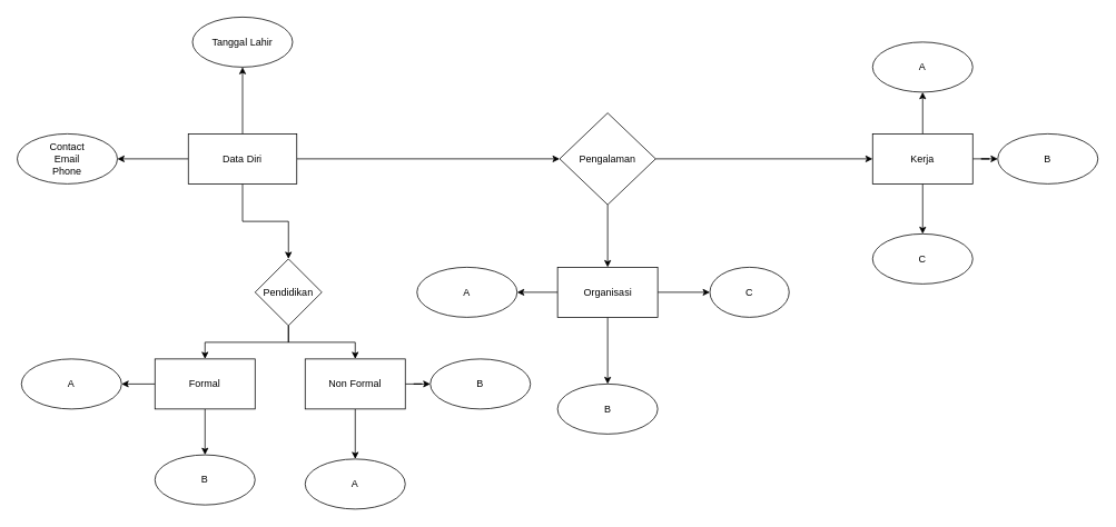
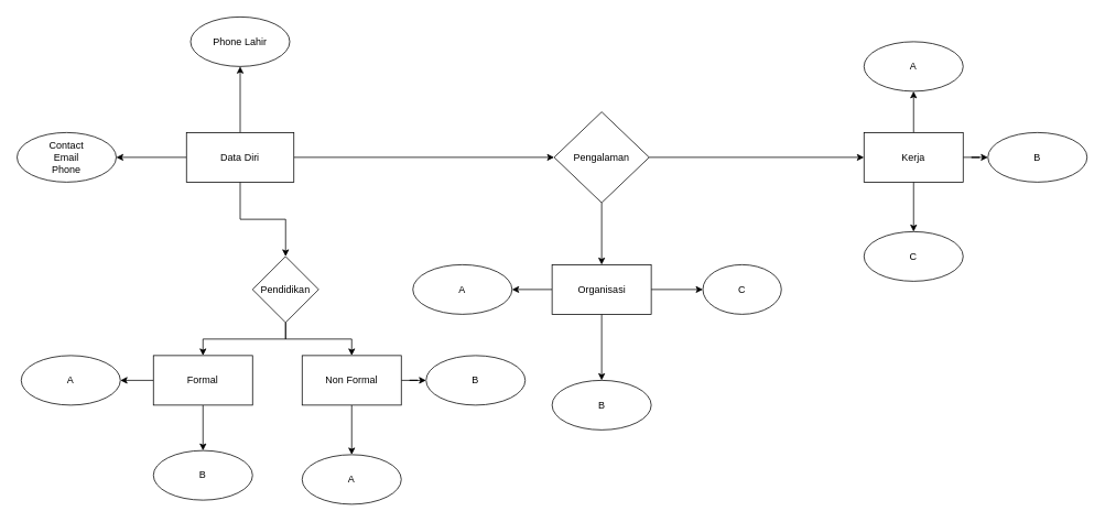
  <mxCell id="0" />
  <mxCell id="1" parent="0" />
  <mxCell id="2" value="" style="edgeStyle=orthogonalEdgeStyle;rounded=0;orthogonalLoop=1;jettySize=auto;html=1;" edge="1" parent="1" source="6" target="9"><mxGeometry relative="1" as="geometry" /></mxCell>
  <mxCell id="3" value="" style="edgeStyle=orthogonalEdgeStyle;rounded=0;orthogonalLoop=1;jettySize=auto;html=1;" edge="1" parent="1" source="6" target="20"><mxGeometry relative="1" as="geometry" /></mxCell>
  <mxCell id="4" value="" style="edgeStyle=orthogonalEdgeStyle;rounded=0;orthogonalLoop=1;jettySize=auto;html=1;" edge="1" parent="1" source="6" target="24"><mxGeometry relative="1" as="geometry" /></mxCell>
  <mxCell id="5" value="" style="edgeStyle=orthogonalEdgeStyle;rounded=0;orthogonalLoop=1;jettySize=auto;html=1;" edge="1" parent="1" source="6" target="28"><mxGeometry relative="1" as="geometry" /></mxCell>
  <mxCell id="6" value="Data Diri" style="rounded=0;whiteSpace=wrap;html=1;" vertex="1" parent="1"><mxGeometry x="225" y="160" width="130" height="60" as="geometry" /></mxCell>
  <mxCell id="7" value="" style="edgeStyle=orthogonalEdgeStyle;rounded=0;orthogonalLoop=1;jettySize=auto;html=1;" edge="1" parent="1" source="9" target="13"><mxGeometry relative="1" as="geometry" /></mxCell>
  <mxCell id="8" value="" style="edgeStyle=orthogonalEdgeStyle;rounded=0;orthogonalLoop=1;jettySize=auto;html=1;" edge="1" parent="1" source="9" target="17"><mxGeometry relative="1" as="geometry" /></mxCell>
  <mxCell id="9" value="Pengalaman" style="rhombus;whiteSpace=wrap;html=1;rounded=0;" vertex="1" parent="1"><mxGeometry x="670" y="135" width="115" height="110" as="geometry" /></mxCell>
  <mxCell id="10" value="" style="edgeStyle=orthogonalEdgeStyle;rounded=0;orthogonalLoop=1;jettySize=auto;html=1;" edge="1" parent="1" source="13" target="21"><mxGeometry relative="1" as="geometry" /></mxCell>
  <mxCell id="11" value="" style="edgeStyle=orthogonalEdgeStyle;rounded=0;orthogonalLoop=1;jettySize=auto;html=1;" edge="1" parent="1" source="13" target="22"><mxGeometry relative="1" as="geometry" /></mxCell>
  <mxCell id="12" value="" style="edgeStyle=orthogonalEdgeStyle;rounded=0;orthogonalLoop=1;jettySize=auto;html=1;" edge="1" parent="1" source="13" target="23"><mxGeometry relative="1" as="geometry" /></mxCell>
  <mxCell id="13" value="Kerja" style="whiteSpace=wrap;html=1;rounded=0;" vertex="1" parent="1"><mxGeometry x="1045" y="160" width="120" height="60" as="geometry" /></mxCell>
  <mxCell id="14" value="" style="edgeStyle=orthogonalEdgeStyle;rounded=0;orthogonalLoop=1;jettySize=auto;html=1;" edge="1" parent="1" source="17" target="18"><mxGeometry relative="1" as="geometry" /></mxCell>
  <mxCell id="15" value="" style="edgeStyle=orthogonalEdgeStyle;rounded=0;orthogonalLoop=1;jettySize=auto;html=1;" edge="1" parent="1" source="17" target="19"><mxGeometry relative="1" as="geometry" /></mxCell>
  <mxCell id="16" value="" style="edgeStyle=orthogonalEdgeStyle;rounded=0;orthogonalLoop=1;jettySize=auto;html=1;" edge="1" parent="1" source="17" target="25"><mxGeometry relative="1" as="geometry"><mxPoint x="570" y="350" as="targetPoint" /></mxGeometry></mxCell>
  <mxCell id="17" value="Organisasi" style="whiteSpace=wrap;html=1;rounded=0;" vertex="1" parent="1"><mxGeometry x="667.5" y="320" width="120" height="60" as="geometry" /></mxCell>
  <mxCell id="18" value="C" style="ellipse;whiteSpace=wrap;html=1;rounded=0;" vertex="1" parent="1"><mxGeometry x="850" y="320" width="95" height="60" as="geometry" /></mxCell>
  <mxCell id="19" value="B" style="ellipse;whiteSpace=wrap;html=1;rounded=0;" vertex="1" parent="1"><mxGeometry x="667.5" y="460" width="120" height="60" as="geometry" /></mxCell>
- <mxCell id="20" value="Tanggal Lahir" style="ellipse;whiteSpace=wrap;html=1;rounded=0;" vertex="1" parent="1"><mxGeometry x="230" y="20" width="120" height="60" as="geometry" /></mxCell>
+ <mxCell id="20" value="Phone Lahir" style="ellipse;whiteSpace=wrap;html=1;rounded=0;" vertex="1" parent="1"><mxGeometry x="230" y="20" width="120" height="60" as="geometry" /></mxCell>
  <mxCell id="21" value="A" style="ellipse;whiteSpace=wrap;html=1;rounded=0;" vertex="1" parent="1"><mxGeometry x="1045" y="50" width="120" height="60" as="geometry" /></mxCell>
  <mxCell id="22" value="B" style="ellipse;whiteSpace=wrap;html=1;rounded=0;" vertex="1" parent="1"><mxGeometry x="1195" y="160" width="120" height="60" as="geometry" /></mxCell>
  <mxCell id="23" value="C" style="ellipse;whiteSpace=wrap;html=1;rounded=0;" vertex="1" parent="1"><mxGeometry x="1045" y="280" width="120" height="60" as="geometry" /></mxCell>
  <mxCell id="24" value="Contact&lt;br&gt;Email&lt;br&gt;Phone" style="ellipse;whiteSpace=wrap;html=1;rounded=0;" vertex="1" parent="1"><mxGeometry x="20" y="160" width="120" height="60" as="geometry" /></mxCell>
  <mxCell id="25" value="A" style="ellipse;whiteSpace=wrap;html=1;rounded=0;" vertex="1" parent="1"><mxGeometry x="499" y="320" width="120" height="60" as="geometry" /></mxCell>
  <mxCell id="26" value="" style="edgeStyle=orthogonalEdgeStyle;rounded=0;orthogonalLoop=1;jettySize=auto;html=1;exitX=0.5;exitY=1;exitDx=0;exitDy=0;" edge="1" parent="1" source="28" target="31"><mxGeometry relative="1" as="geometry"><mxPoint x="345" y="370" as="sourcePoint" /><mxPoint x="245" y="430" as="targetPoint" /></mxGeometry></mxCell>
  <mxCell id="27" value="" style="edgeStyle=orthogonalEdgeStyle;rounded=0;orthogonalLoop=1;jettySize=auto;html=1;" edge="1" parent="1" source="28" target="34"><mxGeometry relative="1" as="geometry" /></mxCell>
  <mxCell id="28" value="Pendidikan" style="rhombus;whiteSpace=wrap;html=1;rounded=0;" vertex="1" parent="1"><mxGeometry x="305" y="310" width="80" height="80" as="geometry" /></mxCell>
  <mxCell id="29" value="" style="edgeStyle=orthogonalEdgeStyle;rounded=0;orthogonalLoop=1;jettySize=auto;html=1;" edge="1" parent="1" source="31" target="35"><mxGeometry relative="1" as="geometry" /></mxCell>
  <mxCell id="30" value="" style="edgeStyle=orthogonalEdgeStyle;rounded=0;orthogonalLoop=1;jettySize=auto;html=1;" edge="1" parent="1" source="31" target="37"><mxGeometry relative="1" as="geometry" /></mxCell>
  <mxCell id="31" value="Formal" style="whiteSpace=wrap;html=1;rounded=0;" vertex="1" parent="1"><mxGeometry x="185" y="430" width="120" height="60" as="geometry" /></mxCell>
  <mxCell id="32" value="" style="edgeStyle=orthogonalEdgeStyle;rounded=0;orthogonalLoop=1;jettySize=auto;html=1;" edge="1" parent="1" source="34" target="36"><mxGeometry relative="1" as="geometry" /></mxCell>
  <mxCell id="33" value="" style="edgeStyle=orthogonalEdgeStyle;rounded=0;orthogonalLoop=1;jettySize=auto;html=1;" edge="1" parent="1" source="34" target="38"><mxGeometry relative="1" as="geometry" /></mxCell>
  <mxCell id="34" value="Non Formal" style="whiteSpace=wrap;html=1;rounded=0;" vertex="1" parent="1"><mxGeometry x="365" y="430" width="120" height="60" as="geometry" /></mxCell>
  <mxCell id="35" value="B" style="ellipse;whiteSpace=wrap;html=1;rounded=0;" vertex="1" parent="1"><mxGeometry x="185" y="545" width="120" height="60" as="geometry" /></mxCell>
  <mxCell id="36" value="A" style="ellipse;whiteSpace=wrap;html=1;rounded=0;" vertex="1" parent="1"><mxGeometry x="365" y="550" width="120" height="60" as="geometry" /></mxCell>
  <mxCell id="37" value="A" style="ellipse;whiteSpace=wrap;html=1;rounded=0;" vertex="1" parent="1"><mxGeometry x="25" y="430" width="120" height="60" as="geometry" /></mxCell>
  <mxCell id="38" value="B" style="ellipse;whiteSpace=wrap;html=1;rounded=0;" vertex="1" parent="1"><mxGeometry x="515" y="430" width="120" height="60" as="geometry" /></mxCell>
